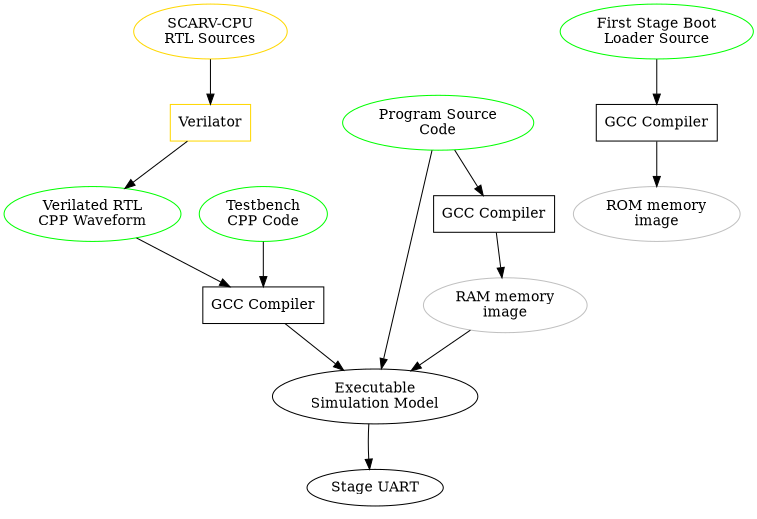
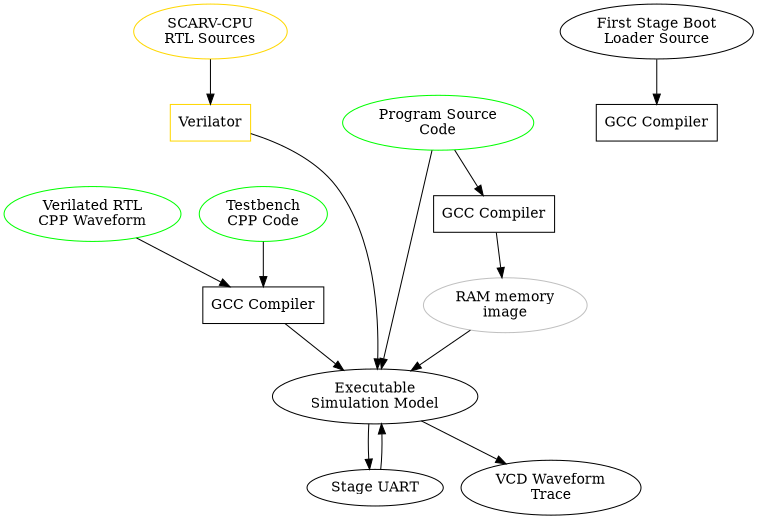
  digraph {
    n1 [color=gold label="SCARV-CPU\nRTL Sources"]
    n2 [color=gold label=Verilator shape=block]
    n3 [color=green label="Verilated RTL\nCPP Waveform"]
    n4 [label="GCC Compiler" shape=block]
    n5 [label="Executable\nSimulation Model"]
    n6 [color=green label="Testbench\nCPP Code"]
    n7 [label="Stage UART"]
+   n8 [label="VCD Waveform\nTrace"]
    n9 [label="GCC Compiler" shape=block]
-   n10 [color=grey label="ROM memory\nimage"]
    n11 [label="GCC Compiler" shape=block]
    n12 [color=grey label="RAM memory\nimage"]
-   n13 [color=green label="First Stage Boot\nLoader Source"]
+   n13 [color=black label="First Stage Boot\nLoader Source"]
    n14 [color=green label="Program Source\nCode"]
    n1 -> n2
-   n2 -> n3
+   n2 -> n5
    n3 -> n4
    n4 -> n5
    n5 -> n7
+   n5 -> n8
    n6 -> n4
-   n9 -> n10
+   n7 -> n5
    n11 -> n12
    n12 -> n5
    n13 -> n9
    n14 -> n5
    n14 -> n11
  }
